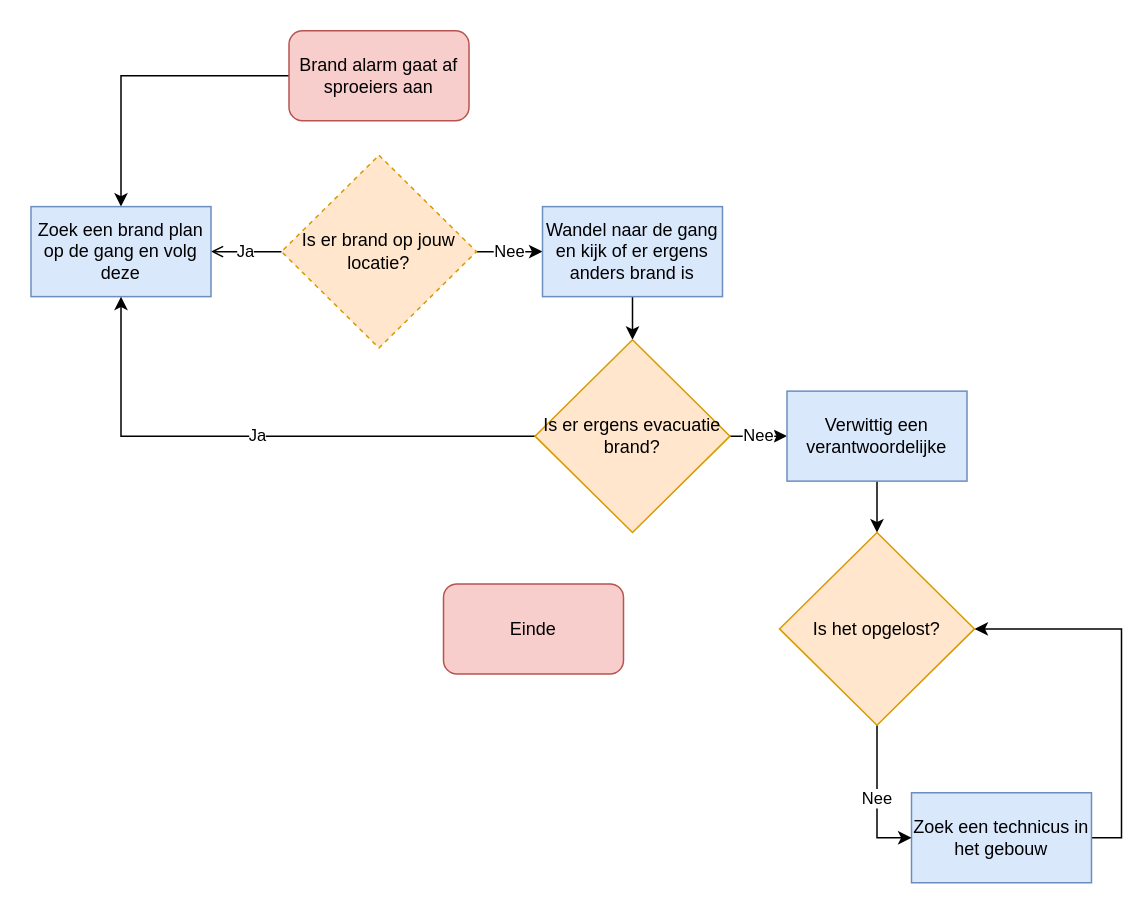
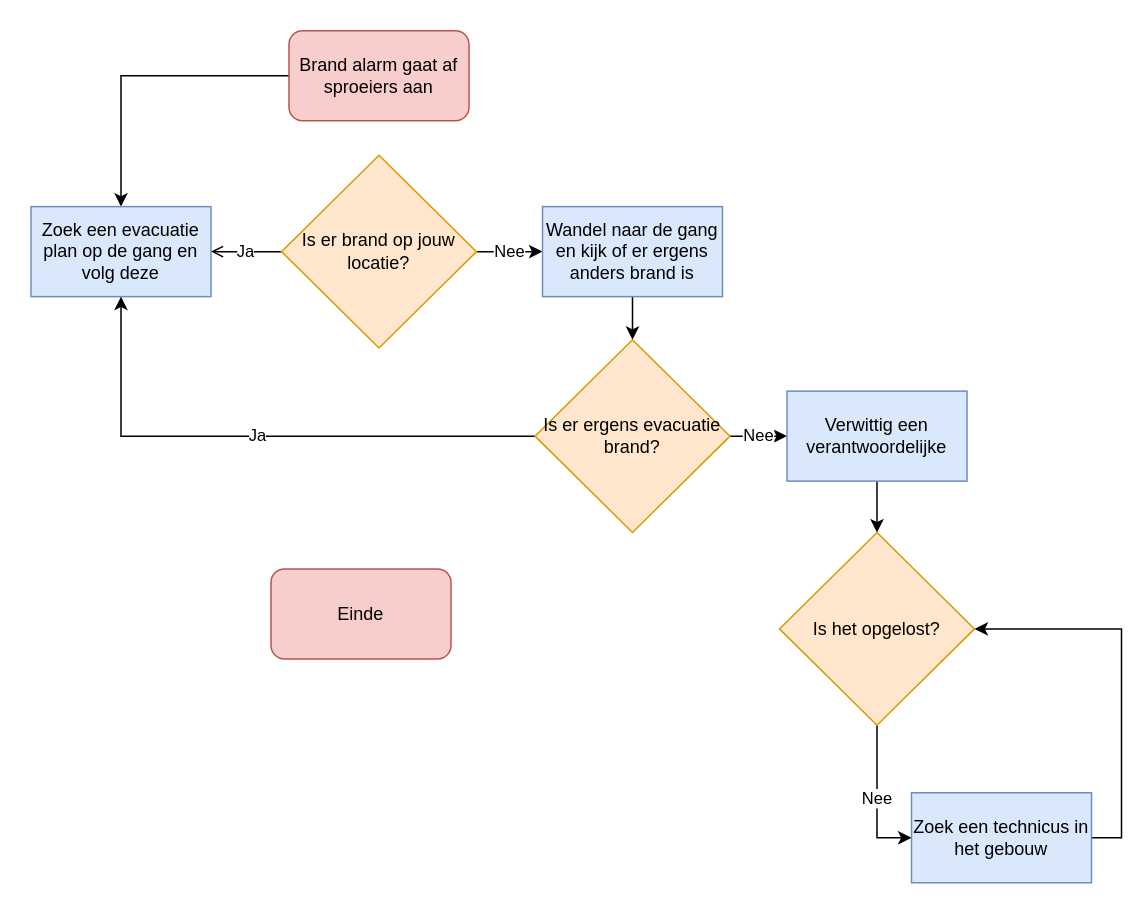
  <mxCell id="0" />
  <mxCell id="1" parent="0" />
  <mxCell id="2" style="edgeStyle=orthogonalEdgeStyle;rounded=0;orthogonalLoop=1;jettySize=auto;html=1;" edge="1" parent="1" source="3" target="9"><mxGeometry relative="1" as="geometry" /></mxCell>
  <mxCell id="3" value="Brand alarm gaat af sproeiers aan" style="rounded=1;whiteSpace=wrap;html=1;fillColor=#f8cecc;strokeColor=#b85450;" vertex="1" parent="1"><mxGeometry x="192" y="20" width="120" height="60" as="geometry" /></mxCell>
  <mxCell id="4" value="Nee" style="edgeStyle=orthogonalEdgeStyle;rounded=0;orthogonalLoop=1;jettySize=auto;html=1;entryX=0;entryY=0.5;entryDx=0;entryDy=0;" edge="1" parent="1" source="6" target="8"><mxGeometry relative="1" as="geometry" /></mxCell>
  <mxCell id="5" value="Ja" style="edgeStyle=orthogonalEdgeStyle;rounded=0;orthogonalLoop=1;jettySize=auto;html=1;entryX=1;entryY=0.5;entryDx=0;entryDy=0;endArrow=open;" edge="1" parent="1" source="6" target="9"><mxGeometry relative="1" as="geometry" /></mxCell>
- <mxCell id="6" value="Is er brand op jouw locatie?" style="rhombus;whiteSpace=wrap;html=1;fillColor=#ffe6cc;strokeColor=#d79b00;dashed=1;" vertex="1" parent="1"><mxGeometry x="187" y="103" width="130" height="128.5" as="geometry" /></mxCell>
+ <mxCell id="6" value="Is er brand op jouw locatie?" style="rhombus;whiteSpace=wrap;html=1;fillColor=#ffe6cc;strokeColor=#d79b00;" vertex="1" parent="1"><mxGeometry x="187" y="103" width="130" height="128.5" as="geometry" /></mxCell>
  <mxCell id="7" style="edgeStyle=orthogonalEdgeStyle;rounded=0;orthogonalLoop=1;jettySize=auto;html=1;entryX=0.5;entryY=0;entryDx=0;entryDy=0;" edge="1" parent="1" source="8" target="12"><mxGeometry relative="1" as="geometry" /></mxCell>
  <mxCell id="8" value="Wandel naar de gang en kijk of er ergens anders brand is" style="rounded=0;whiteSpace=wrap;html=1;fillColor=#dae8fc;strokeColor=#6c8ebf;" vertex="1" parent="1"><mxGeometry x="361" y="137.25" width="120" height="60" as="geometry" /></mxCell>
- <mxCell id="9" value="Zoek een brand plan op de gang en volg deze" style="rounded=0;whiteSpace=wrap;html=1;fillColor=#dae8fc;strokeColor=#6c8ebf;" vertex="1" parent="1"><mxGeometry x="20" y="137.25" width="120" height="60" as="geometry" /></mxCell>
+ <mxCell id="9" value="Zoek een evacuatie plan op de gang en volg deze" style="rounded=0;whiteSpace=wrap;html=1;fillColor=#dae8fc;strokeColor=#6c8ebf;" vertex="1" parent="1"><mxGeometry x="20" y="137.25" width="120" height="60" as="geometry" /></mxCell>
  <mxCell id="10" value="Ja" style="edgeStyle=orthogonalEdgeStyle;rounded=0;orthogonalLoop=1;jettySize=auto;html=1;entryX=0.5;entryY=1;entryDx=0;entryDy=0;" edge="1" parent="1" source="12" target="9"><mxGeometry relative="1" as="geometry" /></mxCell>
  <mxCell id="11" value="Nee" style="edgeStyle=orthogonalEdgeStyle;rounded=0;orthogonalLoop=1;jettySize=auto;html=1;entryX=0;entryY=0.5;entryDx=0;entryDy=0;" edge="1" parent="1" source="12" target="16"><mxGeometry relative="1" as="geometry" /></mxCell>
  <mxCell id="12" value="Is er ergens evacuatie brand?" style="rhombus;whiteSpace=wrap;html=1;fillColor=#ffe6cc;strokeColor=#d79b00;" vertex="1" parent="1"><mxGeometry x="356" y="226" width="130" height="128.5" as="geometry" /></mxCell>
  <mxCell id="13" style="edgeStyle=orthogonalEdgeStyle;rounded=0;orthogonalLoop=1;jettySize=auto;html=1;entryX=1;entryY=0.5;entryDx=0;entryDy=0;exitX=1;exitY=0.5;exitDx=0;exitDy=0;" edge="1" parent="1" source="14" target="18"><mxGeometry relative="1" as="geometry"><mxPoint x="674.5" y="416" as="targetPoint" /></mxGeometry></mxCell>
  <mxCell id="14" value="Zoek een technicus in het gebouw" style="rounded=0;whiteSpace=wrap;html=1;fillColor=#dae8fc;strokeColor=#6c8ebf;" vertex="1" parent="1"><mxGeometry x="607" y="528" width="120" height="60" as="geometry" /></mxCell>
  <mxCell id="15" style="edgeStyle=orthogonalEdgeStyle;rounded=0;orthogonalLoop=1;jettySize=auto;html=1;entryX=0.5;entryY=0;entryDx=0;entryDy=0;" edge="1" parent="1" source="16" target="18"><mxGeometry relative="1" as="geometry" /></mxCell>
  <mxCell id="16" value="Verwittig een verantwoordelijke" style="rounded=0;whiteSpace=wrap;html=1;fillColor=#dae8fc;strokeColor=#6c8ebf;" vertex="1" parent="1"><mxGeometry x="524" y="260.25" width="120" height="60" as="geometry" /></mxCell>
  <mxCell id="17" value="Nee" style="edgeStyle=orthogonalEdgeStyle;rounded=0;orthogonalLoop=1;jettySize=auto;html=1;entryX=0;entryY=0.5;entryDx=0;entryDy=0;" edge="1" parent="1" source="18" target="14"><mxGeometry relative="1" as="geometry" /></mxCell>
  <mxCell id="18" value="Is het opgelost?" style="rhombus;whiteSpace=wrap;html=1;fillColor=#ffe6cc;strokeColor=#d79b00;" vertex="1" parent="1"><mxGeometry x="519" y="354.5" width="130" height="128.5" as="geometry" /></mxCell>
- <mxCell id="19" value="Einde" style="rounded=1;whiteSpace=wrap;html=1;fillColor=#f8cecc;strokeColor=#b85450;" vertex="1" parent="1"><mxGeometry x="295" y="388.75" width="120" height="60" as="geometry" /></mxCell>
+ <mxCell id="19" value="Einde" style="rounded=1;whiteSpace=wrap;html=1;fillColor=#f8cecc;strokeColor=#b85450;" vertex="1" parent="1"><mxGeometry x="180" y="378.75" width="120" height="60" as="geometry" /></mxCell>
